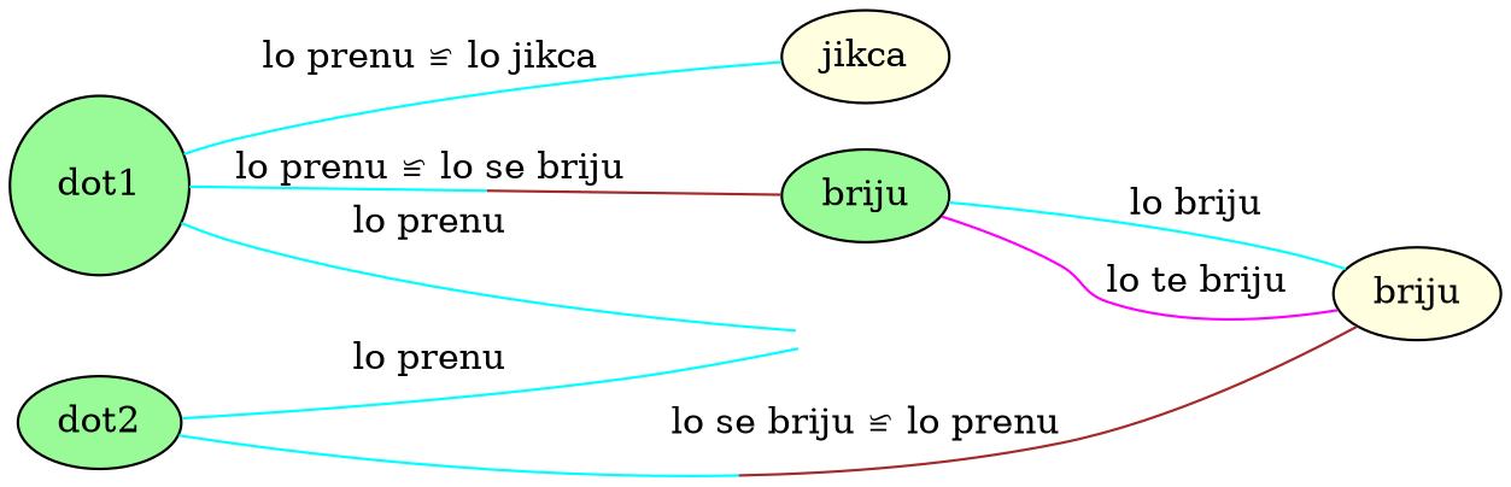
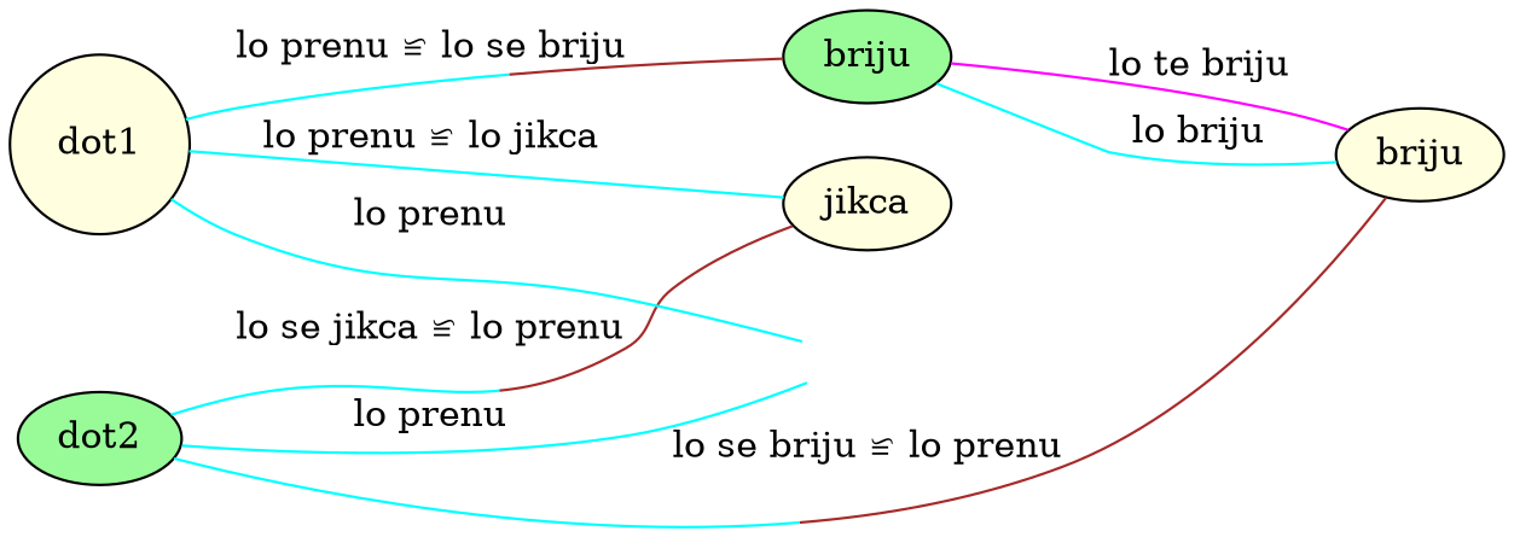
  graph {
    rankdir=LR
    node [fillcolor=lightyellow style=filled]
    edge [color=cyan]
-   dot1 [fillcolor=palegreen shape=circle width=.2]
+   dot1 [shape=circle width=.2]
    dot2 [fillcolor=palegreen shape=ellipse width=.2]
    jikca
    n4 [fillcolor=palegreen label=briju]
    out [style=invis fillcolor=""]
    n6 [label=briju]
    subgraph sub_1 {
      rank=same
      dot1
      dot2
    }
    dot1 -- jikca [label="lo prenu ≌ lo jikca"]
    dot1 -- n4 [color="cyan;0.5:brown" label="lo prenu ≌ lo se briju"]
    dot2 -- out [label="lo prenu"]
+   jikca -- dot2 [color="brown;0.5:cyan" label="lo se jikca ≌ lo prenu"]
    n4 -- n6 [label="lo briju"]
    n4 -- n6 [color=magenta label="lo te briju"]
    out -- dot1 [label="lo prenu"]
    n6 -- dot2 [color="brown;0.5:cyan" label="lo se briju ≌ lo prenu"]
  }
